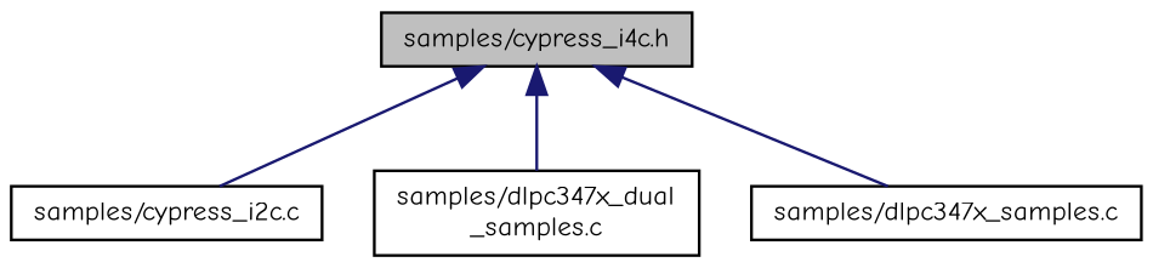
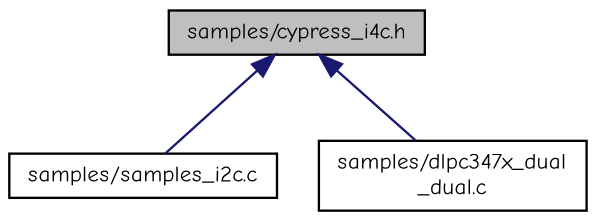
  digraph {
    fontname="Comic Neue"
    node [color=black fillcolor=white fontname="Comic Neue" fontsize=10 shape=record style=filled]
    edge [color=midnightblue dir=back fontname="Comic Neue" fontsize=10 labelfontname=Helvetica labelfontsize=10 style=solid]
    n1 [fillcolor=grey75 fontcolor=black height=0.2 label="samples/cypress_i4c.h" width=0.4]
-   n2 [height=0.2 label="samples/cypress_i2c.c" width=0.4]
-   n3 [height=0.2 label="samples/dlpc347x_dual\l_samples.c" width=0.4]
-   n4 [height=0.2 label="samples/dlpc347x_samples.c" width=0.4]
+   n2 [height=0.2 label="samples/samples_i2c.c" width=0.4]
+   n3 [height=0.2 label="samples/dlpc347x_dual\l_dual.c" width=0.4]
    n1 -> n2
    n1 -> n3
-   n1 -> n4
  }
